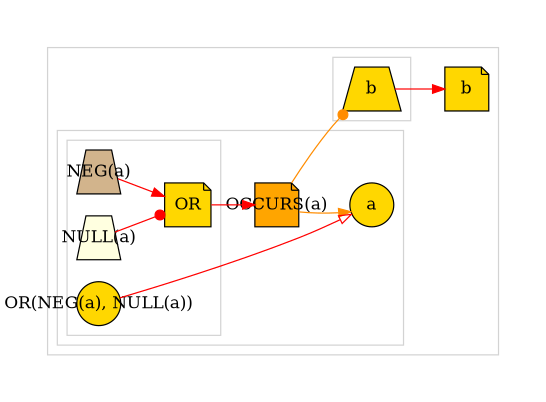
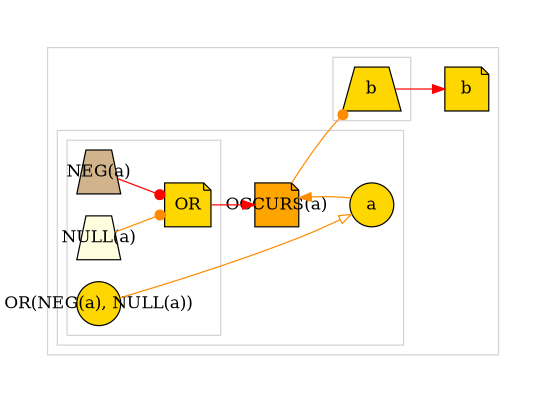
  digraph {
    rankdir=LR
    node [fillcolor=gold fixedsize=true shape=note style=filled]
    edge [arrowhead=dot color=red]
    n1 [label=b width=.5]
    n2 [fillcolor=orange label="OCCURS(a)" width=.5]
    n3 [height=.5 label=a shape=ellipse width=.5 fixedsize=""]
    n4 [label="OR(NEG(a), NULL(a))" shape=ellipse width=.5]
    n5 [fillcolor=tan label="NEG(a)" shape=trapezium width=.5]
    n6 [fillcolor=lightyellow label="NULL(a)" shape=trapezium width=.5]
    n7 [height=.5 label=OR width=.5 fixedsize=""]
    n8 [height=.5 label=b shape=trapezium width=.5 fixedsize=""]
    subgraph cluster_1 {
      color=lightgray
      subgraph sub_2 {
        color=lightgray
        n1
      }
      subgraph cluster_3 {
        color=lightgray
        subgraph sub_4 {
          color=lightgray
          n2
        }
        subgraph sub_5 {
          color=lightgray
          n3
        }
        subgraph cluster_6 {
          color=lightgray
          subgraph sub_7 {
            color=lightgray
            n4
            n5
            n6
          }
          subgraph sub_8 {
            color=lightgray
            n7
          }
        }
      }
      subgraph cluster_9 {
        color=lightgray
        subgraph sub_10 {
          color=lightgray
          n8
        }
      }
    }
    n2 -> n8 [color=darkorange]
-   n2 -> n3 [arrowhead=normal color=darkorange]
-   n4 -> n3 [arrowhead=onormal]
-   n5 -> n7 [arrowhead=normal]
-   n6 -> n7
+   n3 -> n2 [arrowhead=normal color=darkorange]
+   n4 -> n3 [arrowhead=onormal color=darkorange]
+   n5 -> n7
+   n6 -> n7 [color=darkorange]
    n7 -> n2 [arrowhead=normal]
    n8 -> n1 [arrowhead=normal]
  }
